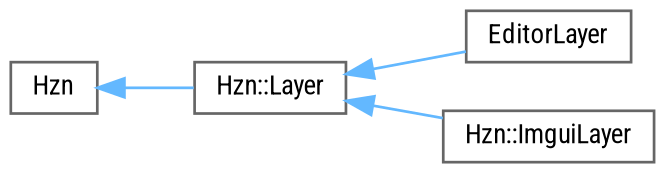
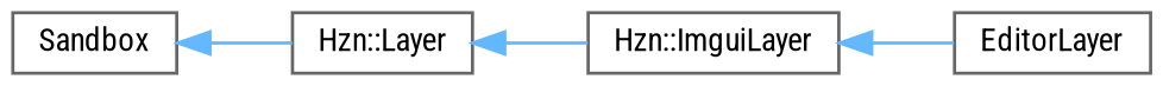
  digraph {
    fontname="Roboto Condensed"
    rankdir=LR
    node [color=grey40 fillcolor=white fontname="Roboto Condensed" fontsize=10 shape=box style=filled]
    edge [color=steelblue1 dir=back fontname="Roboto Condensed" fontsize=10 labelfontname=Helvetica labelfontsize=10 style=solid]
    n1 [height=0.2 label="Hzn::Layer" width=0.4]
    n2 [height=0.2 label=EditorLayer width=0.4]
    n3 [height=0.2 label="Hzn::ImguiLayer" width=0.4]
-   n4 [height=0.2 label=Hzn width=0.4]
-   n1 -> n2
+   n4 [height=0.2 label=Sandbox width=0.4]
+   n3 -> n2
    n1 -> n3
    n4 -> n1
  }
